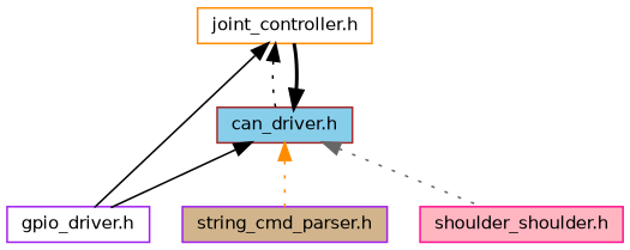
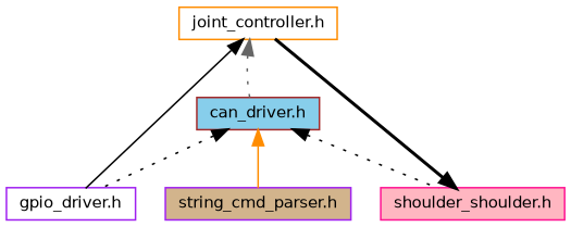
  digraph {
    node [color=purple fillcolor=white fontname=Helvetica fontsize=10 shape=record style=filled]
    edge [color=black dir=back fontname=Helvetica fontsize=10 labelfontname=Helvetica labelfontsize=10 style=dotted]
    n1 [color=darkorange fontcolor=black height=0.2 label="joint_controller.h" width=0.4]
    n2 [color=brown fillcolor=skyblue height=0.2 label="can_driver.h" width=0.4]
    n3 [height=0.2 label="gpio_driver.h" width=0.4]
    n4 [fillcolor=tan height=0.2 label="string_cmd_parser.h" width=0.4]
    n5 [color=deeppink fillcolor=lightpink height=0.2 label="shoulder_shoulder.h" width=0.4]
-   n1 -> n2
+   n1 -> n2 [color=gray40]
    n1 -> n3 [style=solid]
-   n2 -> n1 [style=bold]
-   n2 -> n3 [style=solid]
-   n2 -> n4 [color=darkorange]
-   n2 -> n5 [color=gray40]
+   n5 -> n1 [style=bold]
+   n2 -> n3
+   n2 -> n4 [color=darkorange style=solid]
+   n2 -> n5
  }
